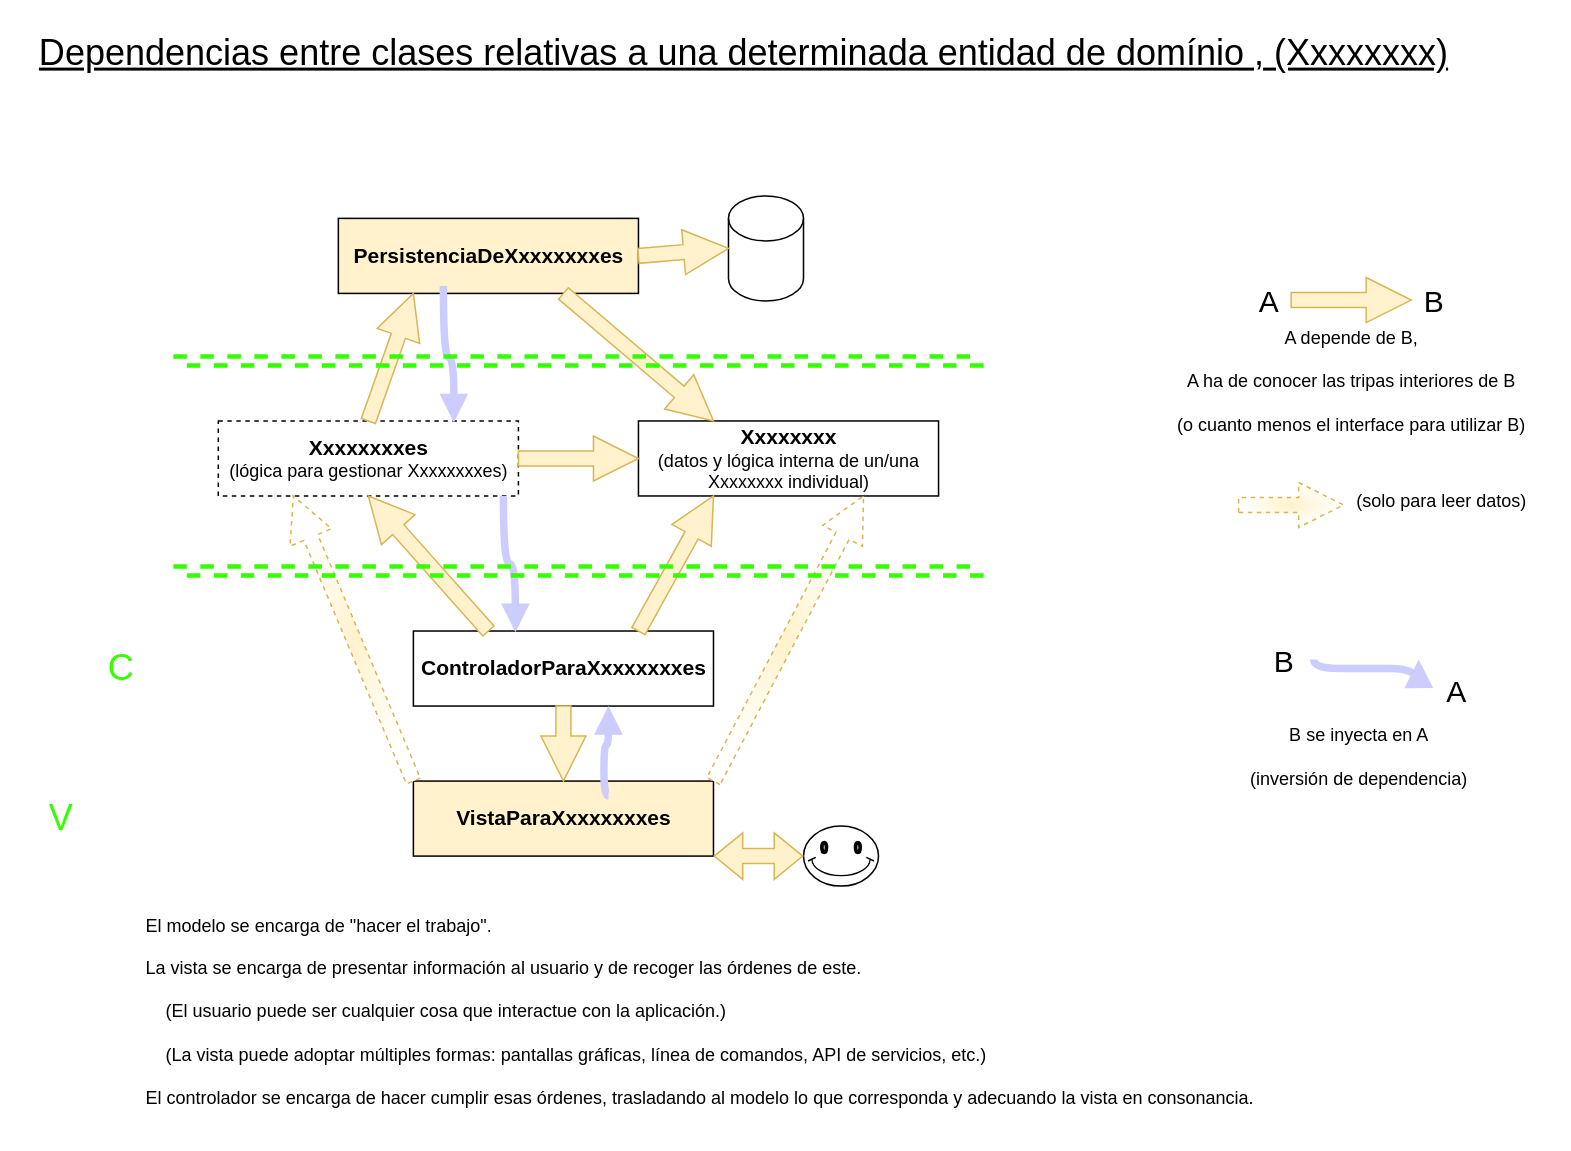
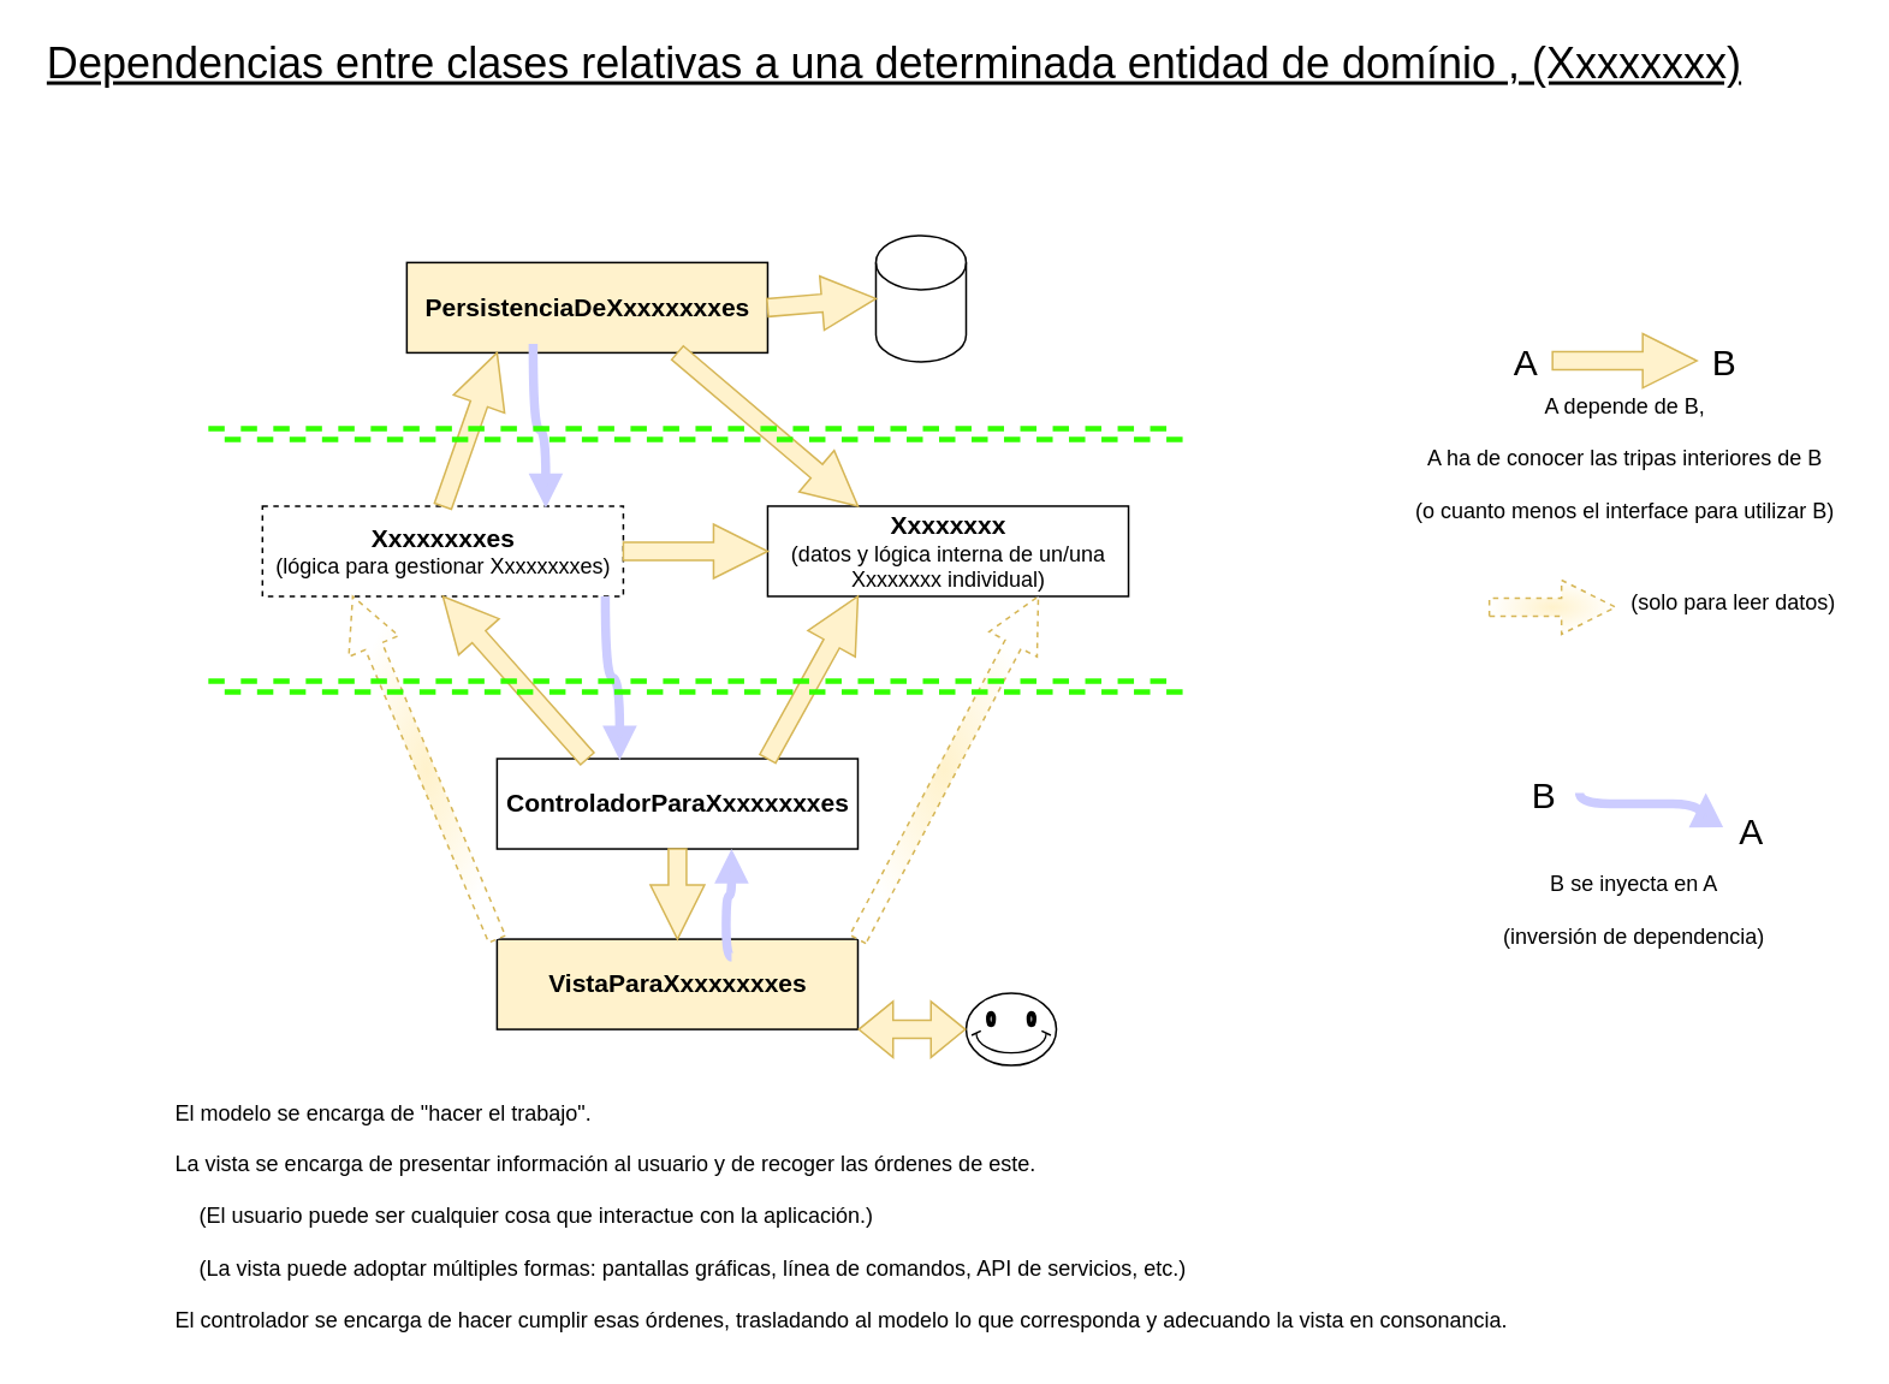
  <mxCell id="0" />
  <mxCell id="1" parent="0" />
  <mxCell id="2" value="&lt;font style=&quot;font-size: 14px&quot;&gt;&lt;b&gt;PersistenciaDeXxxxxxxxes&lt;/b&gt;&lt;/font&gt;" style="html=1;fillColor=#fff2cc;" parent="1" vertex="1"><mxGeometry x="225" y="145" width="200" height="50" as="geometry" /></mxCell>
  <mxCell id="3" value="&lt;font style=&quot;font-size: 14px&quot;&gt;&lt;b&gt;ControladorParaXxxxxxxxes&lt;/b&gt;&lt;/font&gt;" style="html=1;" parent="1" vertex="1"><mxGeometry x="275" y="420" width="200" height="50" as="geometry" /></mxCell>
  <mxCell id="4" value="&lt;font style=&quot;font-size: 14px&quot;&gt;&lt;b&gt;VistaParaXxxxxxxxes&lt;/b&gt;&lt;/font&gt;" style="html=1;fillColor=#fff2cc;" parent="1" vertex="1"><mxGeometry x="275" y="520" width="200" height="50" as="geometry" /></mxCell>
  <mxCell id="5" value="&lt;font style=&quot;font-size: 14px&quot;&gt;&lt;b&gt;Xxxxxxxxes&lt;/b&gt;&lt;/font&gt;&lt;br&gt;(lógica para gestionar Xxxxxxxxes)" style="html=1;dashed=1;" parent="1" vertex="1"><mxGeometry x="145" y="280" width="200" height="50" as="geometry" /></mxCell>
  <mxCell id="6" value="&lt;font style=&quot;font-size: 14px&quot;&gt;&lt;b&gt;Xxxxxxxx&lt;br&gt;&lt;/b&gt;&lt;/font&gt;(datos y lógica interna de un/una&lt;br&gt;Xxxxxxxx individual)" style="html=1;" parent="1" vertex="1"><mxGeometry x="425" y="280" width="200" height="50" as="geometry" /></mxCell>
  <mxCell id="7" value="" style="shape=cylinder3;whiteSpace=wrap;html=1;boundedLbl=1;backgroundOutline=1;size=15;" parent="1" vertex="1"><mxGeometry x="485" y="130" width="50" height="70" as="geometry" /></mxCell>
  <mxCell id="8" value="" style="endArrow=classic;html=1;rounded=0;entryX=0;entryY=0.5;entryDx=0;entryDy=0;entryPerimeter=0;fillColor=#fff2cc;strokeColor=#d6b656;strokeWidth=1;shape=arrow;" parent="1" target="7" edge="1"><mxGeometry width="50" height="50" relative="1" as="geometry"><mxPoint x="425" y="170" as="sourcePoint" /><mxPoint x="485" y="170" as="targetPoint" /></mxGeometry></mxCell>
  <mxCell id="9" value="" style="endArrow=classic;html=1;rounded=0;entryX=0;entryY=0.5;entryDx=0;entryDy=0;entryPerimeter=0;fillColor=#fff2cc;strokeColor=#d6b656;strokeWidth=1;shape=arrow;" parent="1" edge="1"><mxGeometry width="50" height="50" relative="1" as="geometry"><mxPoint x="860" y="199.43" as="sourcePoint" /><mxPoint x="940" y="199.43" as="targetPoint" /></mxGeometry></mxCell>
  <mxCell id="10" value="A" style="text;html=1;resizable=0;autosize=1;align=center;verticalAlign=middle;points=[];fillColor=none;strokeColor=none;rounded=0;fontSize=20;" parent="1" vertex="1"><mxGeometry x="830" y="185" width="30" height="30" as="geometry" /></mxCell>
  <mxCell id="11" value="B" style="text;html=1;resizable=0;autosize=1;align=center;verticalAlign=middle;points=[];fillColor=none;strokeColor=none;rounded=0;fontSize=20;" parent="1" vertex="1"><mxGeometry x="940" y="185" width="30" height="30" as="geometry" /></mxCell>
  <mxCell id="12" value="&lt;font style=&quot;font-size: 12px ; line-height: 0.6&quot;&gt;A depende de B,&lt;br&gt;A ha de conocer las tripas interiores de B&lt;br&gt;(o cuanto menos el interface para utilizar B)&lt;br&gt;&lt;/font&gt;" style="text;html=1;resizable=0;autosize=1;align=center;verticalAlign=middle;points=[];fillColor=none;strokeColor=none;rounded=0;fontSize=24;" parent="1" vertex="1"><mxGeometry x="775" y="205" width="250" height="90" as="geometry" /></mxCell>
  <mxCell id="13" value="" style="endArrow=classic;html=1;rounded=0;entryX=0.25;entryY=1;entryDx=0;entryDy=0;fillColor=#fff2cc;strokeColor=#d6b656;strokeWidth=1;shape=arrow;exitX=0.5;exitY=0;exitDx=0;exitDy=0;" parent="1" source="5" target="2" edge="1"><mxGeometry width="50" height="50" relative="1" as="geometry"><mxPoint x="435" y="180" as="sourcePoint" /><mxPoint x="515" y="180" as="targetPoint" /></mxGeometry></mxCell>
  <mxCell id="14" value="" style="endArrow=classic;html=1;rounded=0;entryX=0.5;entryY=1;entryDx=0;entryDy=0;fillColor=#fff2cc;strokeColor=#d6b656;strokeWidth=1;shape=arrow;exitX=0.25;exitY=0;exitDx=0;exitDy=0;" parent="1" source="3" target="5" edge="1"><mxGeometry width="50" height="50" relative="1" as="geometry"><mxPoint x="445" y="190" as="sourcePoint" /><mxPoint x="525" y="190" as="targetPoint" /></mxGeometry></mxCell>
  <mxCell id="15" value="" style="endArrow=classic;html=1;rounded=0;entryX=0.25;entryY=1;entryDx=0;entryDy=0;fillColor=#fff2cc;strokeColor=#d6b656;strokeWidth=1;shape=arrow;exitX=0.75;exitY=0;exitDx=0;exitDy=0;" parent="1" source="3" target="6" edge="1"><mxGeometry width="50" height="50" relative="1" as="geometry"><mxPoint x="455" y="200" as="sourcePoint" /><mxPoint x="535" y="200" as="targetPoint" /></mxGeometry></mxCell>
  <mxCell id="16" value="" style="endArrow=classic;html=1;rounded=0;entryX=0.5;entryY=0;entryDx=0;entryDy=0;fillColor=#fff2cc;strokeColor=#d6b656;strokeWidth=1;shape=arrow;exitX=0.5;exitY=1;exitDx=0;exitDy=0;" parent="1" source="3" target="4" edge="1"><mxGeometry width="50" height="50" relative="1" as="geometry"><mxPoint x="465" y="210" as="sourcePoint" /><mxPoint x="545" y="210" as="targetPoint" /></mxGeometry></mxCell>
  <mxCell id="17" value="" style="endArrow=classic;html=1;rounded=0;entryX=0.25;entryY=0;entryDx=0;entryDy=0;fillColor=#fff2cc;strokeColor=#d6b656;strokeWidth=1;shape=arrow;exitX=0.75;exitY=1;exitDx=0;exitDy=0;" parent="1" source="2" target="6" edge="1"><mxGeometry width="50" height="50" relative="1" as="geometry"><mxPoint x="475" y="220" as="sourcePoint" /><mxPoint x="555" y="220" as="targetPoint" /></mxGeometry></mxCell>
  <mxCell id="18" value="" style="endArrow=classic;html=1;rounded=0;entryX=0.75;entryY=1;entryDx=0;entryDy=0;fillColor=#fff2cc;strokeColor=#d6b656;strokeWidth=1;shape=arrow;exitX=1;exitY=0;exitDx=0;exitDy=0;dashed=1;gradientColor=#ffffff;gradientDirection=radial;" parent="1" source="4" target="6" edge="1"><mxGeometry width="50" height="50" relative="1" as="geometry"><mxPoint x="495" y="540" as="sourcePoint" /><mxPoint x="545" y="460" as="targetPoint" /></mxGeometry></mxCell>
  <mxCell id="19" value="" style="endArrow=classic;html=1;rounded=0;entryX=0.25;entryY=1;entryDx=0;entryDy=0;fillColor=#fff2cc;strokeColor=#d6b656;strokeWidth=1;shape=arrow;exitX=0;exitY=0;exitDx=0;exitDy=0;dashed=1;gradientColor=#ffffff;gradientDirection=radial;" parent="1" source="4" target="5" edge="1"><mxGeometry width="50" height="50" relative="1" as="geometry"><mxPoint x="485" y="530" as="sourcePoint" /><mxPoint x="585" y="340" as="targetPoint" /></mxGeometry></mxCell>
  <mxCell id="20" value="" style="endArrow=classic;html=1;rounded=0;fillColor=#fff2cc;strokeColor=#d6b656;strokeWidth=1;shape=arrow;exitX=1;exitY=0;exitDx=0;exitDy=0;dashed=1;gradientColor=#ffffff;gradientDirection=radial;" parent="1" edge="1"><mxGeometry width="50" height="50" relative="1" as="geometry"><mxPoint x="825" y="336" as="sourcePoint" /><mxPoint x="895" y="336" as="targetPoint" /></mxGeometry></mxCell>
  <mxCell id="21" value="&lt;font style=&quot;font-size: 12px ; line-height: 0.6&quot;&gt;(solo para leer datos)&lt;br&gt;&lt;/font&gt;" style="text;html=1;resizable=0;autosize=1;align=center;verticalAlign=middle;points=[];fillColor=none;strokeColor=none;rounded=0;fontSize=24;" parent="1" vertex="1"><mxGeometry x="895" y="315" width="130" height="30" as="geometry" /></mxCell>
  <mxCell id="22" value="" style="endArrow=block;html=1;rounded=0;fillColor=#fff2cc;strokeColor=#CCCCFF;strokeWidth=5;gradientColor=#ffffff;gradientDirection=radial;endFill=1;edgeStyle=orthogonalEdgeStyle;curved=1;entryX=0.785;entryY=0.02;entryDx=0;entryDy=0;entryPerimeter=0;exitX=0.35;exitY=0.9;exitDx=0;exitDy=0;exitPerimeter=0;" parent="1" source="2" target="5" edge="1"><mxGeometry width="50" height="50" relative="1" as="geometry"><mxPoint x="330" y="215" as="sourcePoint" /><mxPoint x="320" y="280" as="targetPoint" /></mxGeometry></mxCell>
  <mxCell id="23" value="" style="endArrow=block;html=1;rounded=0;fillColor=#fff2cc;strokeColor=#CCCCFF;strokeWidth=5;gradientColor=#ffffff;gradientDirection=radial;endFill=1;edgeStyle=orthogonalEdgeStyle;curved=1;entryX=0.34;entryY=0.015;entryDx=0;entryDy=0;entryPerimeter=0;exitX=0.95;exitY=1;exitDx=0;exitDy=0;exitPerimeter=0;" parent="1" source="5" target="3" edge="1"><mxGeometry width="50" height="50" relative="1" as="geometry"><mxPoint x="335" y="330" as="sourcePoint" /><mxPoint x="342" y="421" as="targetPoint" /></mxGeometry></mxCell>
  <mxCell id="24" value="" style="endArrow=none;html=1;rounded=0;fillColor=#fff2cc;strokeColor=#CCCCFF;strokeWidth=5;gradientColor=#ffffff;gradientDirection=radial;endFill=0;edgeStyle=orthogonalEdgeStyle;curved=1;startArrow=block;startFill=1;" parent="1" source="3" edge="1"><mxGeometry width="50" height="50" relative="1" as="geometry"><mxPoint x="395" y="460" as="sourcePoint" /><mxPoint x="405" y="530" as="targetPoint" /><Array as="points"><mxPoint x="405" y="496" /><mxPoint x="402" y="496" /><mxPoint x="402" y="530" /></Array></mxGeometry></mxCell>
  <mxCell id="25" value="" style="endArrow=none;html=1;rounded=0;fillColor=#fff2cc;strokeColor=#CCCCFF;strokeWidth=5;gradientColor=#ffffff;gradientDirection=radial;endFill=0;edgeStyle=orthogonalEdgeStyle;curved=1;startArrow=block;startFill=1;" parent="1" edge="1"><mxGeometry width="50" height="50" relative="1" as="geometry"><mxPoint x="944.97" y="438.93" as="sourcePoint" /><mxPoint x="874.97" y="438.93" as="targetPoint" /><Array as="points"><mxPoint x="907.97" y="444.93" /><mxPoint x="904.97" y="444.93" /></Array></mxGeometry></mxCell>
  <mxCell id="26" value="&lt;font style=&quot;font-size: 12px ; line-height: 0.6&quot;&gt;B se inyecta en A&lt;br&gt;(inversión de dependencia)&lt;br&gt;&lt;/font&gt;" style="text;html=1;resizable=0;autosize=1;align=center;verticalAlign=middle;points=[];fillColor=none;strokeColor=none;rounded=0;fontSize=24;" parent="1" vertex="1"><mxGeometry x="825" y="470" width="160" height="60" as="geometry" /></mxCell>
  <mxCell id="27" value="" style="endArrow=none;dashed=1;html=1;rounded=0;fontSize=12;strokeColor=#33FF00;strokeWidth=3;gradientColor=#ffffff;gradientDirection=radial;curved=1;shape=link;" parent="1" edge="1"><mxGeometry width="50" height="50" relative="1" as="geometry"><mxPoint x="115" y="380" as="sourcePoint" /><mxPoint x="655" y="380" as="targetPoint" /></mxGeometry></mxCell>
  <mxCell id="28" value="&lt;font style=&quot;font-size: 24px&quot;&gt;Dependencias entre clases relativas a una determinada entidad de domínio , (Xxxxxxxx)&lt;/font&gt;" style="text;html=1;resizable=0;autosize=1;align=center;verticalAlign=middle;points=[];fillColor=none;strokeColor=none;rounded=0;fontSize=24;fontStyle=4" parent="1" vertex="1"><mxGeometry x="20" y="20" width="950" height="30" as="geometry" /></mxCell>
- <mxCell id="29" value="C" style="text;html=1;resizable=0;autosize=1;align=center;verticalAlign=middle;points=[];fillColor=none;strokeColor=none;rounded=0;fontSize=24;fontColor=#33FF00;" parent="1" vertex="1"><mxGeometry x="65" y="430" width="30" height="30" as="geometry" /></mxCell>
- <mxCell id="30" value="V" style="text;html=1;resizable=0;autosize=1;align=center;verticalAlign=middle;points=[];fillColor=none;strokeColor=none;rounded=0;fontSize=24;fontColor=#33FF00;" parent="1" vertex="1"><mxGeometry x="25" y="530" width="30" height="30" as="geometry" /></mxCell>
  <mxCell id="31" value="" style="endArrow=none;dashed=1;html=1;rounded=0;fontSize=12;strokeColor=#33FF00;strokeWidth=3;gradientColor=#ffffff;gradientDirection=radial;curved=1;shape=link;" parent="1" edge="1"><mxGeometry width="50" height="50" relative="1" as="geometry"><mxPoint x="115" y="240" as="sourcePoint" /><mxPoint x="655" y="240" as="targetPoint" /></mxGeometry></mxCell>
  <mxCell id="32" value="" style="endArrow=classic;html=1;rounded=0;entryX=0;entryY=0.5;entryDx=0;entryDy=0;fillColor=#fff2cc;strokeColor=#d6b656;strokeWidth=1;shape=arrow;exitX=1;exitY=0.5;exitDx=0;exitDy=0;" parent="1" source="5" target="6" edge="1"><mxGeometry width="50" height="50" relative="1" as="geometry"><mxPoint x="435" y="430" as="sourcePoint" /><mxPoint x="485" y="340" as="targetPoint" /></mxGeometry></mxCell>
  <mxCell id="33" value="A" style="text;html=1;resizable=0;autosize=1;align=center;verticalAlign=middle;points=[];fillColor=none;strokeColor=none;rounded=0;fontSize=20;" parent="1" vertex="1"><mxGeometry x="955" y="445" width="30" height="30" as="geometry" /></mxCell>
  <mxCell id="34" value="B" style="text;html=1;resizable=0;autosize=1;align=center;verticalAlign=middle;points=[];fillColor=none;strokeColor=none;rounded=0;fontSize=20;" parent="1" vertex="1"><mxGeometry x="840" y="425" width="30" height="30" as="geometry" /></mxCell>
  <mxCell id="35" value="&lt;font style=&quot;font-size: 12px ; line-height: 0.6&quot;&gt;El modelo se encarga de &quot;hacer el trabajo&quot;.&lt;br&gt;La vista se encarga de presentar información al usuario y de recoger las órdenes de este.&lt;br&gt;&amp;nbsp; &amp;nbsp; (El usuario puede ser cualquier cosa que interactue con la aplicación.) &lt;br&gt;&amp;nbsp; &amp;nbsp; (La vista puede adoptar múltiples formas: pantallas gráficas, línea de comandos, API de servicios, etc.)&lt;br&gt;El controlador se encarga de hacer cumplir esas órdenes, trasladando al modelo lo que corresponda y adecuando la vista en consonancia.&lt;br&gt;&lt;/font&gt;" style="text;html=1;resizable=0;autosize=1;align=left;verticalAlign=middle;points=[];fillColor=none;strokeColor=none;rounded=0;fontSize=24;" parent="1" vertex="1"><mxGeometry x="95" y="595" width="750" height="150" as="geometry" /></mxCell>
  <mxCell id="36" value="" style="verticalLabelPosition=bottom;verticalAlign=top;html=1;shape=mxgraph.basic.smiley;fontSize=20;fontColor=#33FF00;" parent="1" vertex="1"><mxGeometry x="535" y="550" width="50" height="40" as="geometry" /></mxCell>
  <mxCell id="37" value="" style="endArrow=classic;html=1;rounded=0;entryX=0;entryY=0.5;entryDx=0;entryDy=0;entryPerimeter=0;fillColor=#fff2cc;strokeColor=#d6b656;strokeWidth=1;shape=flexArrow;exitX=1;exitY=1;exitDx=0;exitDy=0;startArrow=block;" parent="1" source="4" target="36" edge="1"><mxGeometry width="50" height="50" relative="1" as="geometry"><mxPoint x="475" y="555" as="sourcePoint" /><mxPoint x="535" y="550" as="targetPoint" /></mxGeometry></mxCell>
